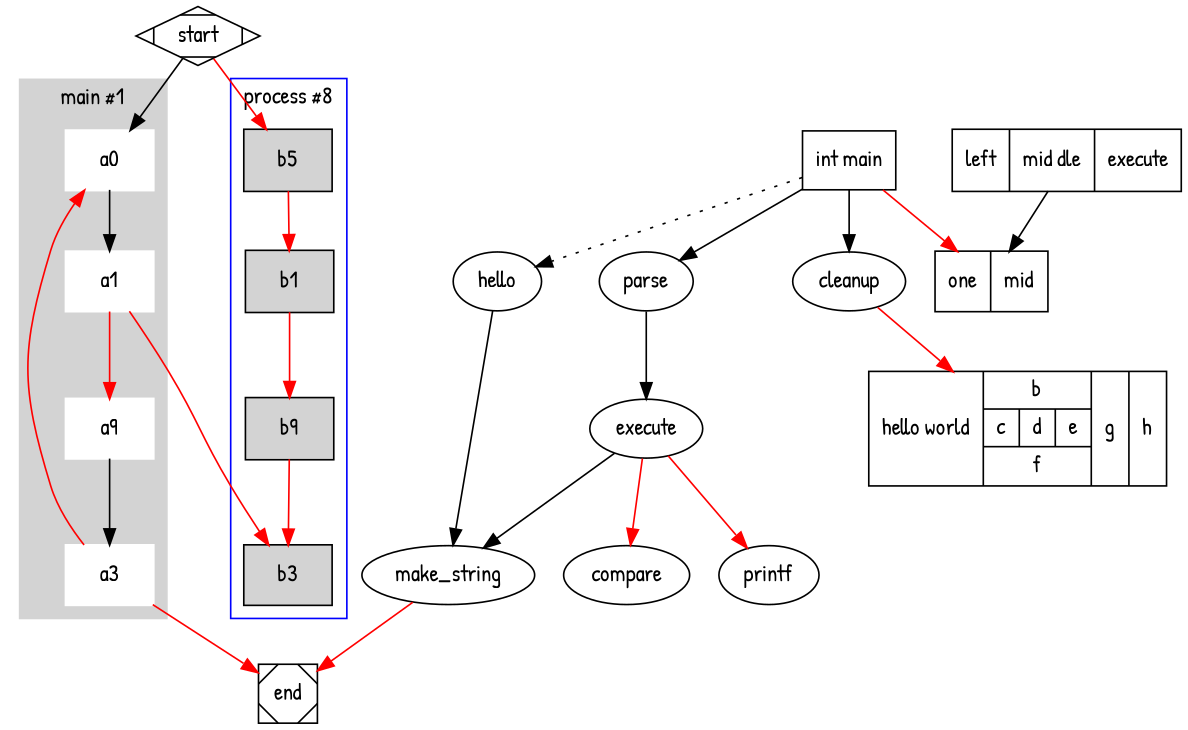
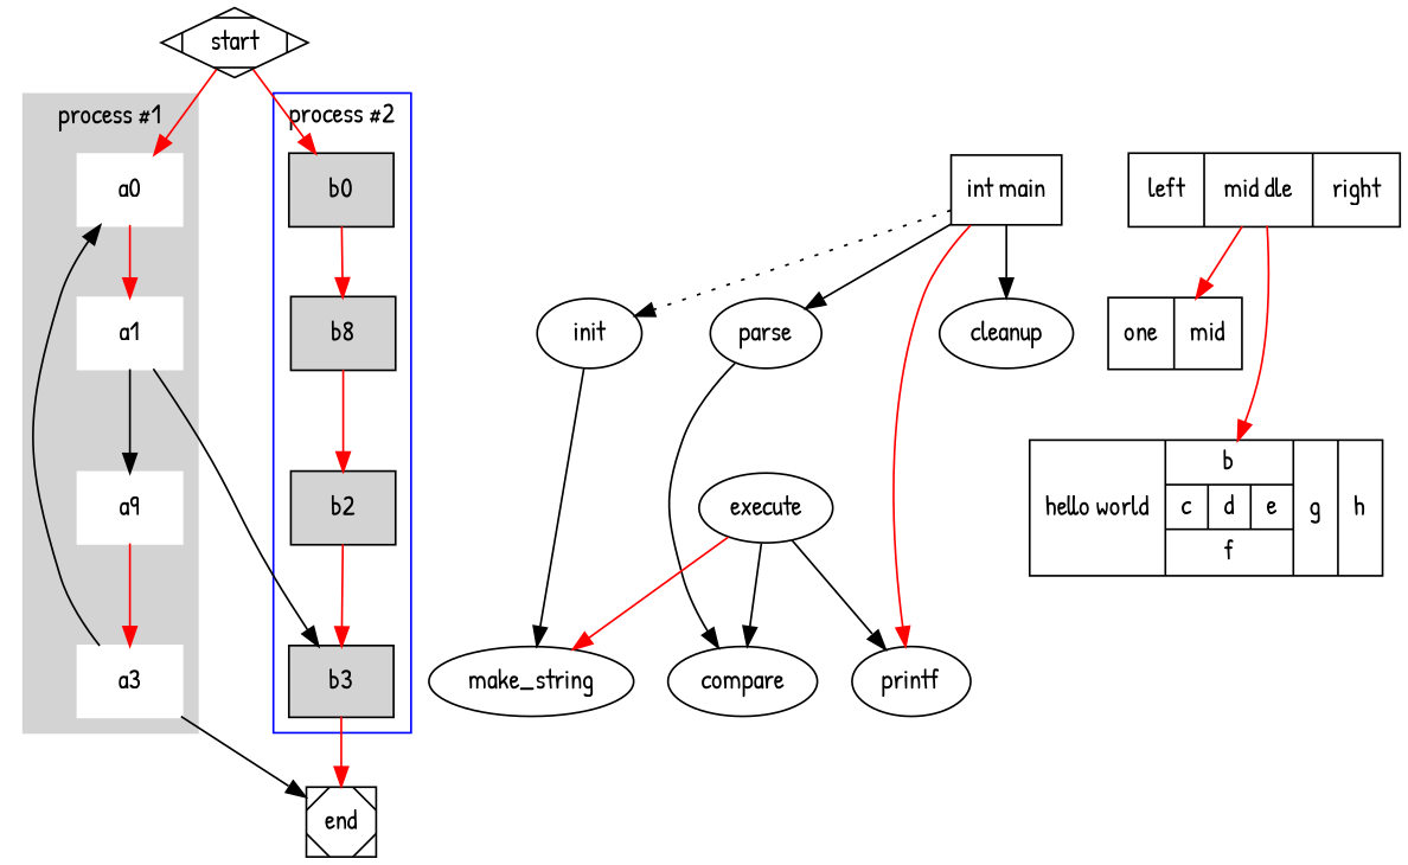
  strict digraph {
    fontname="Patrick Hand"
    node [fontname="Patrick Hand" shape=record]
    edge [color=red fontname="Patrick Hand"]
    a0 [color=white style=filled]
    a1 [color=white style=filled]
    n3 [color=white label=a9 style=filled]
    a3 [color=white style=filled]
-   b0 [style=filled label=b5]
-   b1 [style=filled]
-   b2 [style=filled label=b9]
+   b0 [style=filled]
+   b1 [style=filled label=b8]
+   b2 [style=filled]
    b3 [style=filled]
    end [shape=Msquare]
    n10 [label="int main" shape=box]
    parse [shape=""]
-   init [label=hello shape=""]
+   init [shape=""]
    cleanup [shape=""]
    printf [shape=""]
    execute [shape=""]
    make_string [shape=""]
    compare [shape=""]
-   n18 [label="<f0> left|<f1> mid\ dle|<f2> execute"]
+   n18 [label="<f0> left|<f1> mid\ dle|<f2> right"]
    n19 [label="<f0> one|<f1> mid"]
    n20 [label="hello world|{b |{c|<here> d|e}|f}|g|h"]
    start [shape=Mdiamond]
    subgraph cluster_1 {
      color=lightgrey
-     label="main #1"
+     label="process #1"
      style=filled
      a0
      a1
      n3
      a3
    }
    subgraph cluster_2 {
      color=blue
-     label="process #8"
+     label="process #2"
      b0
      b1
      b2
      b3
    }
-   a0 -> a1 [color=black]
-   a1 -> n3
-   a1 -> b3
-   n3 -> a3 [color=black]
-   a3 -> a0
-   a3 -> end
+   a0 -> a1
+   a1 -> n3 [color=black]
+   a1 -> b3 [color=black]
+   n3 -> a3
+   a3 -> a0 [color=black]
+   a3 -> end [color=black]
    b0 -> b1
    b1 -> b2
    b2 -> b3
-   make_string -> end
+   b3 -> end
    n10 -> parse [color=""]
    n10 -> init [style=dotted color=""]
    n10 -> cleanup [weight=8 color=""]
-   n10 -> n19
-   parse -> execute [color=""]
+   n10 -> printf
+   parse -> compare [color=""]
    init -> make_string [color=""]
-   execute -> printf
-   execute -> make_string [color=""]
-   execute -> compare
-   n18 -> n19 [color=black]
-   cleanup -> n20
-   start -> a0 [color=black]
+   execute -> printf [color=""]
+   execute -> make_string
+   execute -> compare [color=black]
+   n18 -> n19
+   n18 -> n20
+   start -> a0
    start -> b0
  }
